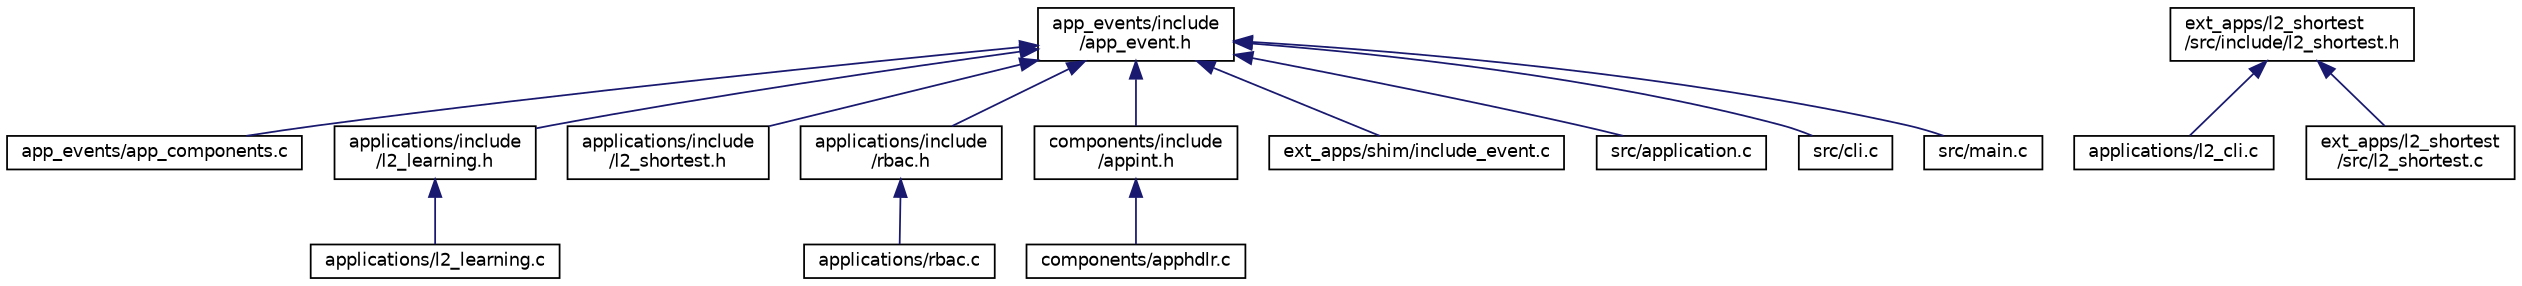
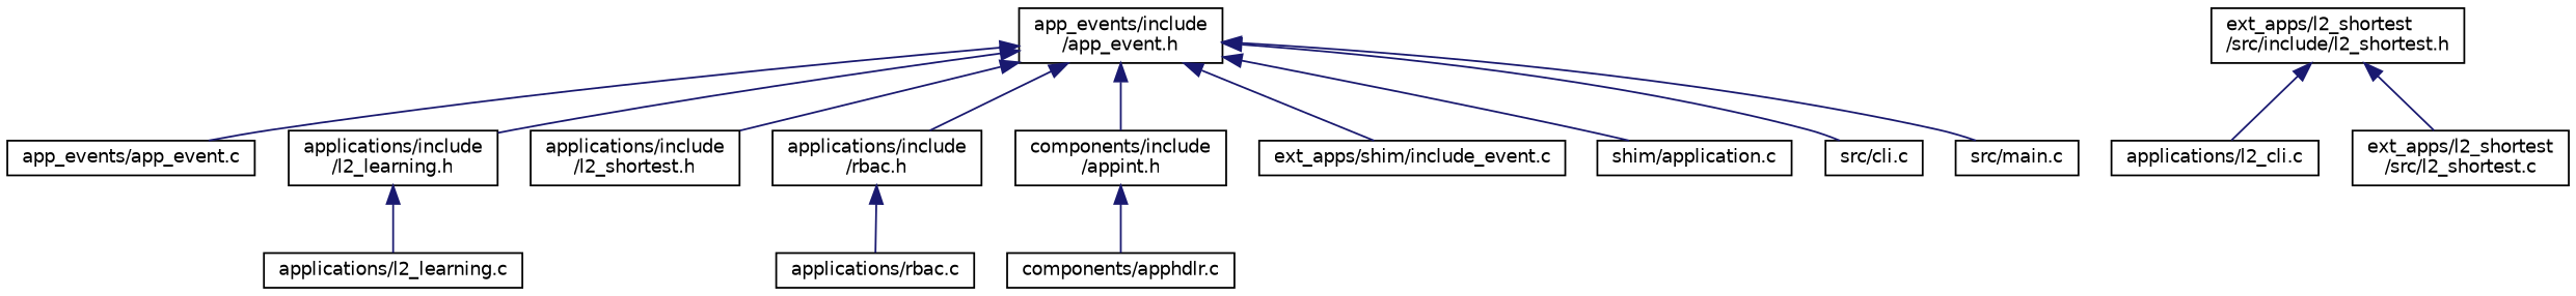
  digraph {
    node [color=black fillcolor=white fontname=Helvetica fontsize=10 shape=record style=filled]
    edge [color=midnightblue dir=back fontname=Helvetica fontsize=10 labelfontname=Helvetica labelfontsize=10 style=solid]
    n1 [height=0.2 label="app_events/include\l/app_event.h" width=0.4]
-   n2 [height=0.2 label="app_events/app_components.c" width=0.4]
+   n2 [height=0.2 label="app_events/app_event.c" width=0.4]
    n3 [height=0.2 label="applications/include\l/l2_learning.h" width=0.4]
    n4 [height=0.2 label="applications/include\l/l2_shortest.h" width=0.4]
    n5 [height=0.2 label="applications/include\l/rbac.h" width=0.4]
    n6 [height=0.2 label="components/include\l/appint.h" width=0.4]
    n7 [height=0.2 label="ext_apps/shim/include_event.c" width=0.4]
-   n8 [height=0.2 label="src/application.c" width=0.4]
+   n8 [height=0.2 label="shim/application.c" width=0.4]
    n9 [height=0.2 label="src/cli.c" width=0.4]
    n10 [height=0.2 label="src/main.c" width=0.4]
    n11 [height=0.2 label="applications/l2_learning.c" width=0.4]
    n12 [height=0.2 label="applications/rbac.c" width=0.4]
    n13 [height=0.2 label="components/apphdlr.c" width=0.4]
    n14 [height=0.2 label="ext_apps/l2_shortest\l/src/include/l2_shortest.h" width=0.4]
    n15 [height=0.2 label="applications/l2_cli.c" width=0.4]
    n16 [height=0.2 label="ext_apps/l2_shortest\l/src/l2_shortest.c" width=0.4]
    n1 -> n2
    n1 -> n3
    n1 -> n4
    n1 -> n5
    n1 -> n6
    n1 -> n7
    n1 -> n8
    n1 -> n9
    n1 -> n10
    n3 -> n11
    n5 -> n12
    n6 -> n13
    n14 -> n15
    n14 -> n16
  }
